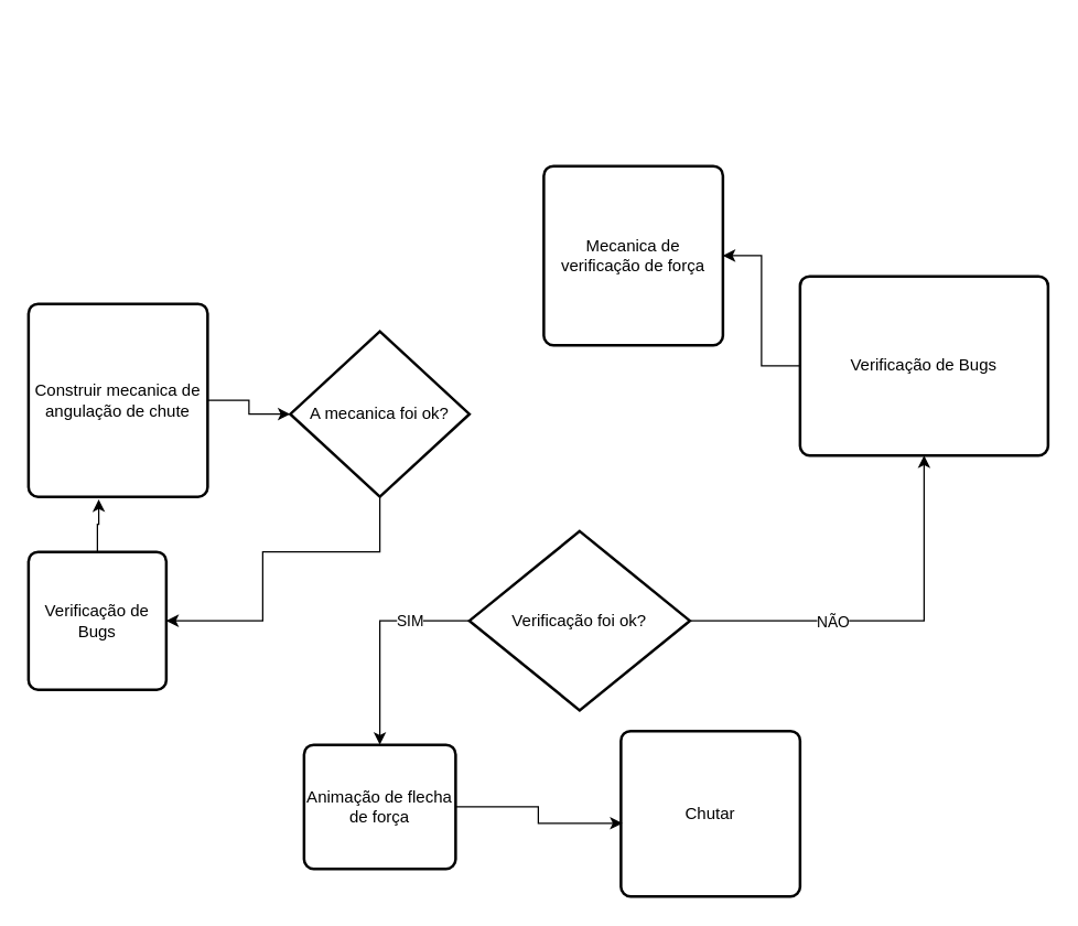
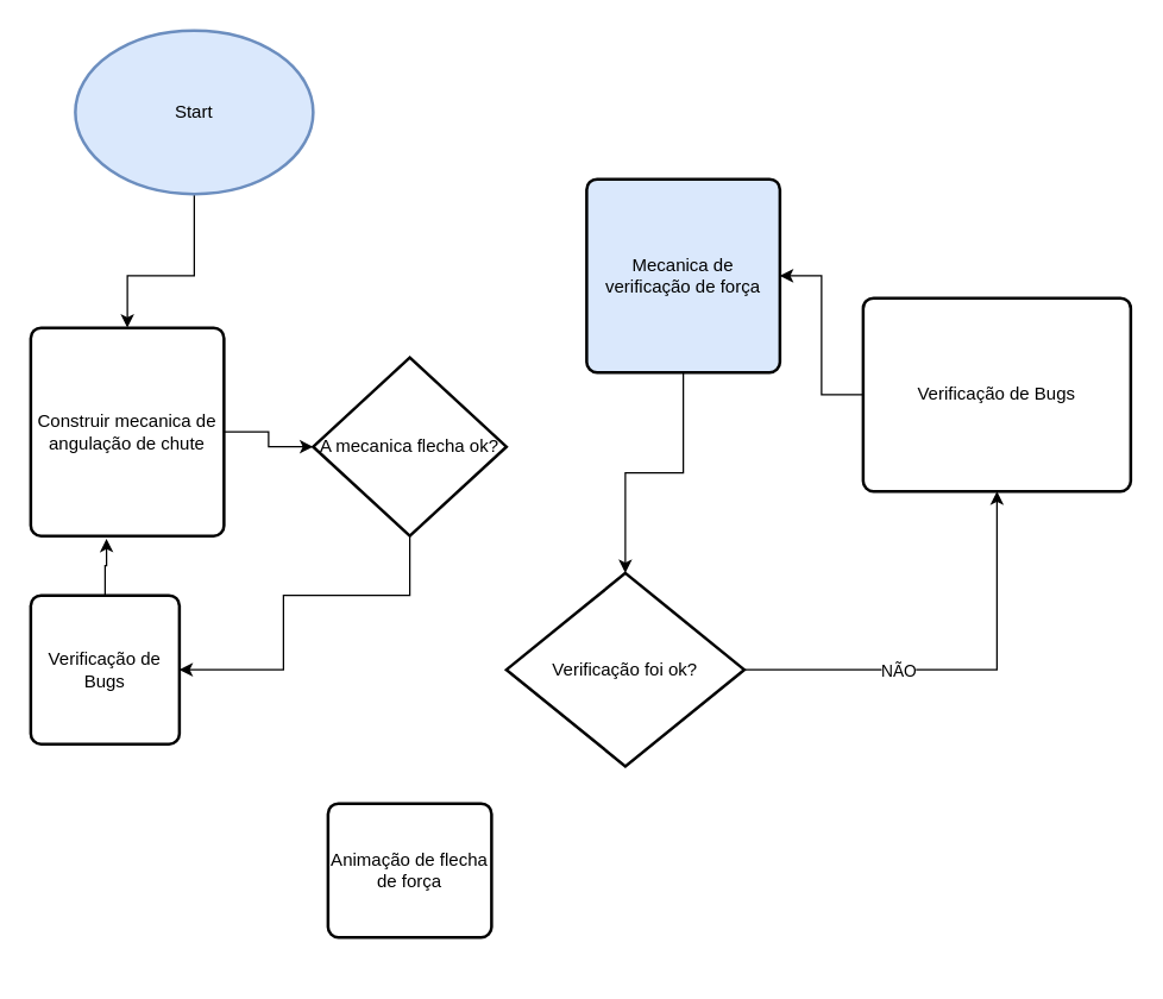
  <mxCell id="0" />
  <mxCell id="1" parent="0" />
+ <mxCell id="2" style="edgeStyle=orthogonalEdgeStyle;rounded=0;orthogonalLoop=1;jettySize=auto;html=1;exitX=0.5;exitY=1;exitDx=0;exitDy=0;exitPerimeter=0;entryX=0.5;entryY=0;entryDx=0;entryDy=0;" edge="1" parent="1" source="3" target="4"><mxGeometry relative="1" as="geometry"><Array as="points"><mxPoint x="100" y="185" /><mxPoint x="105" y="185" /></Array></mxGeometry></mxCell>
+ <mxCell id="3" value="Start" style="strokeWidth=2;html=1;shape=mxgraph.flowchart.start_2;whiteSpace=wrap;fillColor=#dae8fc;strokeColor=#6c8ebf;" vertex="1" parent="1"><mxGeometry x="50" y="20" width="160" height="110" as="geometry" /></mxCell>
  <mxCell id="4" value="Construir mecanica de angulação de chute" style="rounded=1;whiteSpace=wrap;html=1;absoluteArcSize=1;arcSize=14;strokeWidth=2;" vertex="1" parent="1"><mxGeometry x="20" y="220" width="130" height="140" as="geometry" /></mxCell>
- <mxCell id="5" value="Chutar" style="rounded=1;whiteSpace=wrap;html=1;absoluteArcSize=1;arcSize=14;strokeWidth=2;" vertex="1" parent="1"><mxGeometry x="450" y="530" width="130" height="120" as="geometry" /></mxCell>
- <mxCell id="7" value="Mecanica de verificação de força" style="rounded=1;whiteSpace=wrap;html=1;absoluteArcSize=1;arcSize=14;strokeWidth=2;" vertex="1" parent="1"><mxGeometry x="394" y="120" width="130" height="130" as="geometry" /></mxCell>
- <mxCell id="8" style="edgeStyle=orthogonalEdgeStyle;rounded=0;orthogonalLoop=1;jettySize=auto;html=1;" edge="1" parent="1" source="12" target="14"><mxGeometry relative="1" as="geometry" /></mxCell>
- <mxCell id="9" value="SIM" style="edgeLabel;html=1;align=center;verticalAlign=middle;resizable=0;points=[];" vertex="1" connectable="0" parent="8"><mxGeometry x="-0.438" y="-1" relative="1" as="geometry"><mxPoint as="offset" /></mxGeometry></mxCell>
+ <mxCell id="6" style="edgeStyle=orthogonalEdgeStyle;rounded=0;orthogonalLoop=1;jettySize=auto;html=1;entryX=0.5;entryY=0;entryDx=0;entryDy=0;entryPerimeter=0;" edge="1" parent="1" source="7" target="12"><mxGeometry relative="1" as="geometry" /></mxCell>
+ <mxCell id="7" value="Mecanica de verificação de força" style="rounded=1;whiteSpace=wrap;html=1;absoluteArcSize=1;arcSize=14;strokeWidth=2;fillColor=#dae8fc;" vertex="1" parent="1"><mxGeometry x="394" y="120" width="130" height="130" as="geometry" /></mxCell>
  <mxCell id="10" style="edgeStyle=orthogonalEdgeStyle;rounded=0;orthogonalLoop=1;jettySize=auto;html=1;exitX=1;exitY=0.5;exitDx=0;exitDy=0;exitPerimeter=0;entryX=0.5;entryY=1;entryDx=0;entryDy=0;" edge="1" parent="1" source="12" target="16"><mxGeometry relative="1" as="geometry" /></mxCell>
  <mxCell id="11" value="NÃO&lt;br&gt;" style="edgeLabel;html=1;align=center;verticalAlign=middle;resizable=0;points=[];" vertex="1" connectable="0" parent="10"><mxGeometry x="-0.289" relative="1" as="geometry"><mxPoint as="offset" /></mxGeometry></mxCell>
  <mxCell id="12" value="Verificação foi ok?" style="strokeWidth=2;html=1;shape=mxgraph.flowchart.decision;whiteSpace=wrap;" vertex="1" parent="1"><mxGeometry x="340" y="385" width="160" height="130" as="geometry" /></mxCell>
- <mxCell id="13" style="edgeStyle=orthogonalEdgeStyle;rounded=0;orthogonalLoop=1;jettySize=auto;html=1;entryX=0.008;entryY=0.558;entryDx=0;entryDy=0;entryPerimeter=0;" edge="1" parent="1" source="14" target="5"><mxGeometry relative="1" as="geometry" /></mxCell>
  <mxCell id="14" value="Animação de flecha de força" style="rounded=1;whiteSpace=wrap;html=1;absoluteArcSize=1;arcSize=14;strokeWidth=2;" vertex="1" parent="1"><mxGeometry x="220" y="540" width="110" height="90" as="geometry" /></mxCell>
  <mxCell id="15" style="edgeStyle=orthogonalEdgeStyle;rounded=0;orthogonalLoop=1;jettySize=auto;html=1;entryX=1;entryY=0.5;entryDx=0;entryDy=0;" edge="1" parent="1" source="16" target="7"><mxGeometry relative="1" as="geometry"><mxPoint x="400" y="200" as="targetPoint" /></mxGeometry></mxCell>
  <mxCell id="16" value="Verificação de Bugs" style="rounded=1;whiteSpace=wrap;html=1;absoluteArcSize=1;arcSize=14;strokeWidth=2;" vertex="1" parent="1"><mxGeometry x="580" y="200" width="180" height="130" as="geometry" /></mxCell>
  <mxCell id="17" style="edgeStyle=orthogonalEdgeStyle;rounded=0;orthogonalLoop=1;jettySize=auto;html=1;entryX=1;entryY=0.5;entryDx=0;entryDy=0;exitX=0.5;exitY=1;exitDx=0;exitDy=0;exitPerimeter=0;" edge="1" parent="1" source="18" target="21"><mxGeometry relative="1" as="geometry"><Array as="points"><mxPoint x="275" y="400" /><mxPoint x="190" y="400" /><mxPoint x="190" y="450" /></Array></mxGeometry></mxCell>
- <mxCell id="18" value="A mecanica foi ok?" style="strokeWidth=2;html=1;shape=mxgraph.flowchart.decision;whiteSpace=wrap;" vertex="1" parent="1"><mxGeometry x="210" y="240" width="130" height="120" as="geometry" /></mxCell>
+ <mxCell id="18" value="A mecanica flecha ok?" style="strokeWidth=2;html=1;shape=mxgraph.flowchart.decision;whiteSpace=wrap;" vertex="1" parent="1"><mxGeometry x="210" y="240" width="130" height="120" as="geometry" /></mxCell>
  <mxCell id="19" style="edgeStyle=orthogonalEdgeStyle;rounded=0;orthogonalLoop=1;jettySize=auto;html=1;exitX=1;exitY=0.5;exitDx=0;exitDy=0;entryX=0;entryY=0.5;entryDx=0;entryDy=0;" edge="1" parent="1" source="4" target="18"><mxGeometry relative="1" as="geometry"><mxPoint x="150" y="290" as="sourcePoint" /><mxPoint x="394" y="185" as="targetPoint" /></mxGeometry></mxCell>
  <mxCell id="20" style="edgeStyle=orthogonalEdgeStyle;rounded=0;orthogonalLoop=1;jettySize=auto;html=1;entryX=0.392;entryY=1.014;entryDx=0;entryDy=0;entryPerimeter=0;" edge="1" parent="1" source="21" target="4"><mxGeometry relative="1" as="geometry" /></mxCell>
  <mxCell id="21" value="Verificação de Bugs" style="rounded=1;whiteSpace=wrap;html=1;absoluteArcSize=1;arcSize=14;strokeWidth=2;" vertex="1" parent="1"><mxGeometry x="20" y="400" width="100" height="100" as="geometry" /></mxCell>
